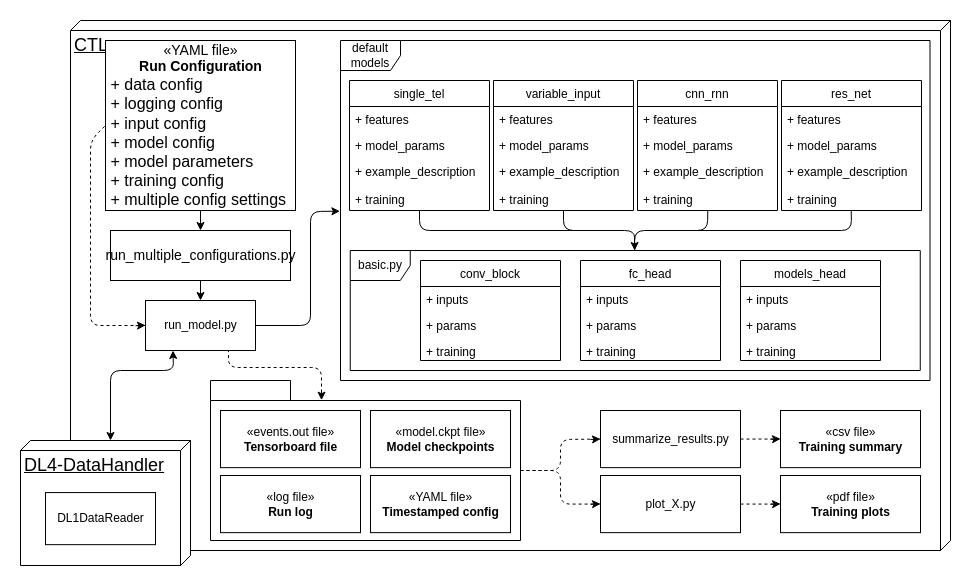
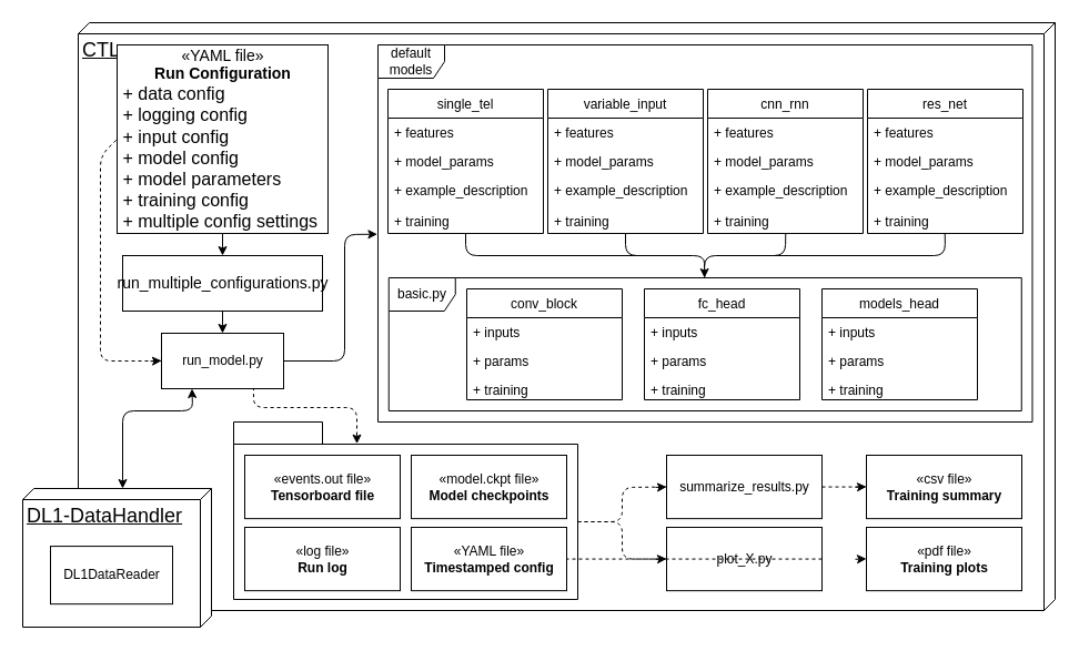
  <mxCell id="0" />
  <mxCell id="1" parent="0" />
  <mxCell id="2" value="&lt;font style=&quot;font-size: 18px&quot;&gt;CTLearn&lt;/font&gt;" style="verticalAlign=top;align=left;spacingTop=8;spacingLeft=2;spacingRight=12;shape=cube;size=10;direction=south;fontStyle=4;html=1;" parent="1" vertex="1"><mxGeometry y="20" width="880" height="530" as="geometry" x="70" /></mxCell>
  <mxCell id="3" value="run_model.py" style="html=1;" parent="1" vertex="1"><mxGeometry x="145" y="300" width="110" height="50" as="geometry" /></mxCell>
  <mxCell id="4" value="" style="group" parent="1" vertex="1" connectable="0"><mxGeometry x="20" y="440" width="180" height="125" as="geometry" /></mxCell>
- <mxCell id="5" value="&lt;font style=&quot;font-size: 18px&quot;&gt;DL4-DataHandler&lt;/font&gt;" style="verticalAlign=top;align=left;spacingTop=8;spacingLeft=2;spacingRight=12;shape=cube;size=10;direction=south;fontStyle=4;html=1;" parent="4" vertex="1"><mxGeometry width="170" height="125" as="geometry" /></mxCell>
+ <mxCell id="5" value="&lt;font style=&quot;font-size: 18px&quot;&gt;DL1-DataHandler&lt;/font&gt;" style="verticalAlign=top;align=left;spacingTop=8;spacingLeft=2;spacingRight=12;shape=cube;size=10;direction=south;fontStyle=4;html=1;" parent="4" vertex="1"><mxGeometry width="170" height="125" as="geometry" /></mxCell>
  <mxCell id="6" value="DL1DataReader" style="html=1;" parent="4" vertex="1"><mxGeometry x="25.0" y="52.083" width="110.0" height="52.083" as="geometry" /></mxCell>
  <mxCell id="7" value="&lt;font style=&quot;font-size: 14px&quot;&gt;«YAML file»&lt;br&gt;&lt;b&gt;Run Configuration&lt;/b&gt;&lt;br&gt;&lt;/font&gt;&lt;div style=&quot;text-align: left&quot;&gt;&lt;span&gt;&lt;font size=&quot;3&quot;&gt;+ data config&lt;/font&gt;&lt;/span&gt;&lt;/div&gt;&lt;div style=&quot;text-align: left&quot;&gt;&lt;span&gt;&lt;font size=&quot;3&quot;&gt;+ logging config&lt;/font&gt;&lt;/span&gt;&lt;/div&gt;&lt;div style=&quot;text-align: left&quot;&gt;&lt;span&gt;&lt;font size=&quot;3&quot;&gt;+ input config&lt;/font&gt;&lt;/span&gt;&lt;/div&gt;&lt;div style=&quot;text-align: left&quot;&gt;&lt;span&gt;&lt;font size=&quot;3&quot;&gt;+ model config&lt;/font&gt;&lt;/span&gt;&lt;/div&gt;&lt;div style=&quot;text-align: left&quot;&gt;&lt;span&gt;&lt;font size=&quot;3&quot;&gt;+ model parameters&lt;/font&gt;&lt;/span&gt;&lt;/div&gt;&lt;div style=&quot;text-align: left&quot;&gt;&lt;span&gt;&lt;font size=&quot;3&quot;&gt;+ training config&lt;/font&gt;&lt;/span&gt;&lt;/div&gt;&lt;div style=&quot;text-align: left&quot;&gt;&lt;font size=&quot;3&quot;&gt;&lt;span&gt;+ multiple config settings&lt;/span&gt;&lt;b&gt;&amp;nbsp;&lt;/b&gt;&lt;/font&gt;&lt;/div&gt;" style="html=1;" parent="1" vertex="1"><mxGeometry x="105" y="40" width="190" height="170" as="geometry" /></mxCell>
  <mxCell id="8" value="&lt;font style=&quot;font-size: 14px&quot;&gt;run_multiple_configurations.py&lt;/font&gt;" style="html=1;" parent="1" vertex="1"><mxGeometry x="110" y="230" width="180" height="50" as="geometry" /></mxCell>
  <mxCell id="9" value="" style="endArrow=classic;html=1;entryX=0.5;entryY=0;entryDx=0;entryDy=0;exitX=0.5;exitY=1;exitDx=0;exitDy=0;" parent="1" source="7" target="8" edge="1"><mxGeometry width="50" height="50" relative="1" as="geometry"><mxPoint x="410" y="290" as="sourcePoint" /><mxPoint x="460" y="240" as="targetPoint" /></mxGeometry></mxCell>
  <mxCell id="10" value="" style="endArrow=classic;html=1;exitX=0.5;exitY=1;exitDx=0;exitDy=0;entryX=0.5;entryY=0;entryDx=0;entryDy=0;" parent="1" source="8" target="3" edge="1"><mxGeometry width="50" height="50" relative="1" as="geometry"><mxPoint x="410" y="290" as="sourcePoint" /><mxPoint x="460" y="240" as="targetPoint" /></mxGeometry></mxCell>
  <mxCell id="11" value="" style="endArrow=none;dashed=1;html=1;entryX=0;entryY=0.5;entryDx=0;entryDy=0;exitX=0;exitY=0.5;exitDx=0;exitDy=0;" parent="1" source="3" target="7" edge="1"><mxGeometry width="50" height="50" relative="1" as="geometry"><mxPoint x="410" y="290" as="sourcePoint" /><mxPoint x="460" y="240" as="targetPoint" /><Array as="points"><mxPoint x="90" y="325" /><mxPoint x="90" y="230" /><mxPoint x="90" y="140" /></Array></mxGeometry></mxCell>
  <mxCell id="12" value="" style="group" parent="1" vertex="1" connectable="0"><mxGeometry x="210" y="380" width="320" height="160" as="geometry" /></mxCell>
  <mxCell id="13" value="" style="shape=folder;fontStyle=1;spacingTop=10;tabWidth=80;tabHeight=20;tabPosition=left;html=1;" parent="12" vertex="1"><mxGeometry width="310" height="160" as="geometry" /></mxCell>
  <mxCell id="14" value="" style="group" parent="12" vertex="1" connectable="0"><mxGeometry x="10" width="290" height="152.14" as="geometry" /></mxCell>
  <mxCell id="15" value="«events.out file»&lt;br&gt;&lt;b&gt;Tensorboard file&lt;/b&gt;&lt;b&gt;&lt;br&gt;&lt;/b&gt;" style="html=1;" parent="14" vertex="1"><mxGeometry y="29.996" width="140" height="57.143" as="geometry" /></mxCell>
  <mxCell id="16" value="«log file»&lt;br&gt;&lt;b&gt;Run log&lt;/b&gt;&lt;b&gt;&lt;br&gt;&lt;/b&gt;" style="html=1;" parent="14" vertex="1"><mxGeometry y="94.997" width="140" height="57.143" as="geometry" /></mxCell>
  <mxCell id="17" value="«model.ckpt file»&lt;br&gt;&lt;b&gt;Model checkpoints&lt;/b&gt;&lt;b&gt;&lt;br&gt;&lt;/b&gt;" style="html=1;" parent="14" vertex="1"><mxGeometry x="150" y="29.996" width="140" height="57.143" as="geometry" /></mxCell>
  <mxCell id="18" value="«YAML file»&lt;br&gt;&lt;b&gt;Timestamped config&lt;/b&gt;&lt;b&gt;&lt;br&gt;&lt;/b&gt;" style="html=1;" parent="14" vertex="1"><mxGeometry x="150" y="94.996" width="140" height="57.143" as="geometry" /></mxCell>
  <mxCell id="19" value="summarize_results.py" style="html=1;" parent="1" vertex="1"><mxGeometry x="600" y="409.996" width="140" height="57.143" as="geometry" /></mxCell>
  <mxCell id="20" value="plot_X.py" style="html=1;" parent="1" vertex="1"><mxGeometry x="600" y="474.996" width="140" height="57.143" as="geometry" /></mxCell>
  <mxCell id="21" value="" style="endArrow=none;dashed=1;html=1;entryX=0;entryY=0.5;entryDx=0;entryDy=0;edgeStyle=orthogonalEdgeStyle;" parent="1" target="20" edge="1"><mxGeometry width="50" height="50" relative="1" as="geometry"><mxPoint x="520" y="470" as="sourcePoint" /><mxPoint x="390" y="320" as="targetPoint" /><Array as="points"><mxPoint x="560" y="470" /><mxPoint x="560" y="504" /></Array></mxGeometry></mxCell>
  <mxCell id="22" value="" style="endArrow=none;dashed=1;html=1;entryX=0;entryY=0.5;entryDx=0;entryDy=0;exitX=0;exitY=0;exitDx=310;exitDy=90;exitPerimeter=0;" parent="1" source="13" target="19" edge="1"><mxGeometry width="50" height="50" relative="1" as="geometry"><mxPoint x="480" y="500" as="sourcePoint" /><mxPoint x="610" y="513.567" as="targetPoint" /><Array as="points"><mxPoint x="560" y="470" /><mxPoint x="560" y="439" /></Array></mxGeometry></mxCell>
  <mxCell id="23" value="«csv file»&lt;br&gt;&lt;b&gt;Training summary&lt;/b&gt;" style="html=1;" parent="1" vertex="1"><mxGeometry x="780" y="409.996" width="140" height="57.143" as="geometry" /></mxCell>
  <mxCell id="24" value="«pdf file»&lt;br&gt;&lt;b&gt;Training plots&lt;/b&gt;" style="html=1;" parent="1" vertex="1"><mxGeometry x="780" y="474.996" width="140" height="57.143" as="geometry" /></mxCell>
  <mxCell id="25" value="" style="endArrow=none;dashed=1;html=1;exitX=1;exitY=0.5;exitDx=0;exitDy=0;entryX=0;entryY=0.5;entryDx=0;entryDy=0;" parent="1" source="19" target="23" edge="1"><mxGeometry width="50" height="50" relative="1" as="geometry"><mxPoint x="480" y="320" as="sourcePoint" /><mxPoint x="530" y="270" as="targetPoint" /></mxGeometry></mxCell>
- <mxCell id="26" value="" style="endArrow=none;dashed=1;html=1;exitX=1;exitY=0.5;exitDx=0;exitDy=0;entryX=0;entryY=0.5;entryDx=0;entryDy=0;" parent="1" source="20" target="24" edge="1"><mxGeometry width="50" height="50" relative="1" as="geometry"><mxPoint x="770" y="448.567" as="sourcePoint" /><mxPoint x="790" y="448.567" as="targetPoint" /></mxGeometry></mxCell>
+ <mxCell id="26" value="" style="endArrow=none;dashed=1;html=1;exitX=1;exitY=0.5;exitDx=0;exitDy=0;" parent="1" source="20" target="18" edge="1"><mxGeometry width="50" height="50" relative="1" as="geometry"><mxPoint x="770" y="448.567" as="sourcePoint" /><mxPoint x="790" y="448.567" as="targetPoint" /></mxGeometry></mxCell>
  <mxCell id="27" value="" style="endArrow=classic;html=1;entryX=0;entryY=0.5;entryDx=0;entryDy=0;" parent="1" target="19" edge="1"><mxGeometry width="50" height="50" relative="1" as="geometry"><mxPoint x="590" y="439" as="sourcePoint" /><mxPoint x="510" y="270" as="targetPoint" /></mxGeometry></mxCell>
  <mxCell id="28" value="" style="endArrow=classic;html=1;entryX=0;entryY=0.5;entryDx=0;entryDy=0;" parent="1" edge="1"><mxGeometry width="50" height="50" relative="1" as="geometry"><mxPoint x="590" y="503.78" as="sourcePoint" /><mxPoint x="600" y="503.347" as="targetPoint" /></mxGeometry></mxCell>
  <mxCell id="29" value="" style="endArrow=classic;html=1;entryX=0;entryY=0.5;entryDx=0;entryDy=0;" parent="1" edge="1"><mxGeometry width="50" height="50" relative="1" as="geometry"><mxPoint x="770" y="503.78" as="sourcePoint" /><mxPoint x="780" y="503.347" as="targetPoint" /></mxGeometry></mxCell>
  <mxCell id="30" value="" style="endArrow=classic;html=1;entryX=0;entryY=0.5;entryDx=0;entryDy=0;" parent="1" edge="1"><mxGeometry width="50" height="50" relative="1" as="geometry"><mxPoint x="770" y="438.78" as="sourcePoint" /><mxPoint x="780" y="438.347" as="targetPoint" /></mxGeometry></mxCell>
  <mxCell id="31" value="" style="endArrow=classic;html=1;entryX=0;entryY=0.5;entryDx=0;entryDy=0;" parent="1" edge="1"><mxGeometry width="50" height="50" relative="1" as="geometry"><mxPoint x="135" y="325.22" as="sourcePoint" /><mxPoint x="145" y="324.787" as="targetPoint" /></mxGeometry></mxCell>
  <mxCell id="32" value="" style="endArrow=none;dashed=1;html=1;entryX=0.754;entryY=1.002;entryDx=0;entryDy=0;entryPerimeter=0;" parent="1" target="3" edge="1"><mxGeometry width="50" height="50" relative="1" as="geometry"><mxPoint x="321" y="398" as="sourcePoint" /><mxPoint x="227.5" y="347" as="targetPoint" /><Array as="points"><mxPoint x="321" y="367" /><mxPoint x="228" y="367" /></Array></mxGeometry></mxCell>
  <mxCell id="33" value="" style="endArrow=classic;startArrow=classic;html=1;entryX=0.25;entryY=1;entryDx=0;entryDy=0;exitX=0;exitY=0;exitDx=0;exitDy=80;exitPerimeter=0;" parent="1" source="5" target="3" edge="1"><mxGeometry width="50" height="50" relative="1" as="geometry"><mxPoint x="510" y="480" as="sourcePoint" /><mxPoint x="560" y="430" as="targetPoint" /><Array as="points"><mxPoint x="110" y="370" /><mxPoint x="173" y="370" /></Array></mxGeometry></mxCell>
  <mxCell id="34" value="" style="group" parent="1" vertex="1" connectable="0"><mxGeometry x="340" y="40" width="589.5" height="340" as="geometry" /></mxCell>
  <mxCell id="35" value="default&lt;br&gt;models" style="shape=umlFrame;whiteSpace=wrap;html=1;" parent="34" vertex="1"><mxGeometry width="589.5" height="340" as="geometry" /></mxCell>
  <mxCell id="36" value="" style="group" parent="34" vertex="1" connectable="0"><mxGeometry x="9" y="40" width="572" height="150" as="geometry" /></mxCell>
  <mxCell id="37" value="cnn_rnn" style="swimlane;fontStyle=0;childLayout=stackLayout;horizontal=1;startSize=26;fillColor=none;horizontalStack=0;resizeParent=1;resizeParentMax=0;resizeLast=0;collapsible=1;marginBottom=0;" parent="36" vertex="1"><mxGeometry x="288" width="140" height="130" as="geometry"><mxRectangle x="414" y="220" width="80" height="26" as="alternateBounds" /></mxGeometry></mxCell>
  <mxCell id="38" value="+ features" style="text;strokeColor=none;fillColor=none;align=left;verticalAlign=top;spacingLeft=4;spacingRight=4;overflow=hidden;rotatable=0;points=[[0,0.5],[1,0.5]];portConstraint=eastwest;" parent="37" vertex="1"><mxGeometry y="26" width="140" height="26" as="geometry" /></mxCell>
  <mxCell id="39" value="+ model_params" style="text;strokeColor=none;fillColor=none;align=left;verticalAlign=top;spacingLeft=4;spacingRight=4;overflow=hidden;rotatable=0;points=[[0,0.5],[1,0.5]];portConstraint=eastwest;" parent="37" vertex="1"><mxGeometry y="52" width="140" height="26" as="geometry" /></mxCell>
  <mxCell id="40" value="+ example_description&#10;&#10;+ training" style="text;strokeColor=none;fillColor=none;align=left;verticalAlign=top;spacingLeft=4;spacingRight=4;overflow=hidden;rotatable=0;points=[[0,0.5],[1,0.5]];portConstraint=eastwest;" parent="37" vertex="1"><mxGeometry y="78" width="140" height="52" as="geometry" /></mxCell>
  <mxCell id="41" value="res_net" style="swimlane;fontStyle=0;childLayout=stackLayout;horizontal=1;startSize=26;fillColor=none;horizontalStack=0;resizeParent=1;resizeParentMax=0;resizeLast=0;collapsible=1;marginBottom=0;" parent="36" vertex="1"><mxGeometry x="432" width="140" height="130" as="geometry"><mxRectangle x="414" y="220" width="80" height="26" as="alternateBounds" /></mxGeometry></mxCell>
  <mxCell id="42" value="+ features" style="text;strokeColor=none;fillColor=none;align=left;verticalAlign=top;spacingLeft=4;spacingRight=4;overflow=hidden;rotatable=0;points=[[0,0.5],[1,0.5]];portConstraint=eastwest;" parent="41" vertex="1"><mxGeometry y="26" width="140" height="26" as="geometry" /></mxCell>
  <mxCell id="43" value="+ model_params" style="text;strokeColor=none;fillColor=none;align=left;verticalAlign=top;spacingLeft=4;spacingRight=4;overflow=hidden;rotatable=0;points=[[0,0.5],[1,0.5]];portConstraint=eastwest;" parent="41" vertex="1"><mxGeometry y="52" width="140" height="26" as="geometry" /></mxCell>
  <mxCell id="44" value="+ example_description&#10;&#10;+ training" style="text;strokeColor=none;fillColor=none;align=left;verticalAlign=top;spacingLeft=4;spacingRight=4;overflow=hidden;rotatable=0;points=[[0,0.5],[1,0.5]];portConstraint=eastwest;" parent="41" vertex="1"><mxGeometry y="78" width="140" height="52" as="geometry" /></mxCell>
  <mxCell id="45" value="variable_input" style="swimlane;fontStyle=0;childLayout=stackLayout;horizontal=1;startSize=26;fillColor=none;horizontalStack=0;resizeParent=1;resizeParentMax=0;resizeLast=0;collapsible=1;marginBottom=0;" parent="36" vertex="1"><mxGeometry x="144" width="140" height="130" as="geometry"><mxRectangle x="414" y="220" width="80" height="26" as="alternateBounds" /></mxGeometry></mxCell>
  <mxCell id="46" value="+ features" style="text;strokeColor=none;fillColor=none;align=left;verticalAlign=top;spacingLeft=4;spacingRight=4;overflow=hidden;rotatable=0;points=[[0,0.5],[1,0.5]];portConstraint=eastwest;" parent="45" vertex="1"><mxGeometry y="26" width="140" height="26" as="geometry" /></mxCell>
  <mxCell id="47" value="+ model_params" style="text;strokeColor=none;fillColor=none;align=left;verticalAlign=top;spacingLeft=4;spacingRight=4;overflow=hidden;rotatable=0;points=[[0,0.5],[1,0.5]];portConstraint=eastwest;" parent="45" vertex="1"><mxGeometry y="52" width="140" height="26" as="geometry" /></mxCell>
  <mxCell id="48" value="+ example_description&#10;&#10;+ training" style="text;strokeColor=none;fillColor=none;align=left;verticalAlign=top;spacingLeft=4;spacingRight=4;overflow=hidden;rotatable=0;points=[[0,0.5],[1,0.5]];portConstraint=eastwest;" parent="45" vertex="1"><mxGeometry y="78" width="140" height="52" as="geometry" /></mxCell>
  <mxCell id="49" value="single_tel" style="swimlane;fontStyle=0;childLayout=stackLayout;horizontal=1;startSize=26;fillColor=none;horizontalStack=0;resizeParent=1;resizeParentMax=0;resizeLast=0;collapsible=1;marginBottom=0;" parent="36" vertex="1"><mxGeometry width="140" height="130" as="geometry"><mxRectangle x="414" y="220" width="80" height="26" as="alternateBounds" /></mxGeometry></mxCell>
  <mxCell id="50" value="+ features" style="text;strokeColor=none;fillColor=none;align=left;verticalAlign=top;spacingLeft=4;spacingRight=4;overflow=hidden;rotatable=0;points=[[0,0.5],[1,0.5]];portConstraint=eastwest;" parent="49" vertex="1"><mxGeometry y="26" width="140" height="26" as="geometry" /></mxCell>
  <mxCell id="51" value="+ model_params" style="text;strokeColor=none;fillColor=none;align=left;verticalAlign=top;spacingLeft=4;spacingRight=4;overflow=hidden;rotatable=0;points=[[0,0.5],[1,0.5]];portConstraint=eastwest;" parent="49" vertex="1"><mxGeometry y="52" width="140" height="26" as="geometry" /></mxCell>
  <mxCell id="52" value="+ example_description&#10;&#10;+ training" style="text;strokeColor=none;fillColor=none;align=left;verticalAlign=top;spacingLeft=4;spacingRight=4;overflow=hidden;rotatable=0;points=[[0,0.5],[1,0.5]];portConstraint=eastwest;" parent="49" vertex="1"><mxGeometry y="78" width="140" height="52" as="geometry" /></mxCell>
  <mxCell id="53" value="" style="endArrow=none;html=1;entryX=0.5;entryY=1;entryDx=0;entryDy=0;entryPerimeter=0;" parent="36" target="48" edge="1"><mxGeometry width="50" height="50" relative="1" as="geometry"><mxPoint x="271" y="150" as="sourcePoint" /><mxPoint x="331" y="140" as="targetPoint" /><Array as="points"><mxPoint x="214" y="150" /></Array></mxGeometry></mxCell>
  <mxCell id="54" value="" style="endArrow=none;html=1;entryX=0.498;entryY=1;entryDx=0;entryDy=0;entryPerimeter=0;" parent="36" target="44" edge="1"><mxGeometry width="50" height="50" relative="1" as="geometry"><mxPoint x="341" y="150" as="sourcePoint" /><mxPoint x="331" y="140" as="targetPoint" /><Array as="points"><mxPoint x="502" y="150" /></Array></mxGeometry></mxCell>
  <mxCell id="55" value="" style="group" parent="34" vertex="1" connectable="0"><mxGeometry x="9.75" y="210" width="570" height="120" as="geometry" /></mxCell>
  <mxCell id="56" value="basic.py" style="shape=umlFrame;whiteSpace=wrap;html=1;" parent="55" vertex="1"><mxGeometry width="570" height="120" as="geometry" /></mxCell>
  <mxCell id="57" value="conv_block" style="swimlane;fontStyle=0;childLayout=stackLayout;horizontal=1;startSize=26;fillColor=none;horizontalStack=0;resizeParent=1;resizeParentMax=0;resizeLast=0;collapsible=1;marginBottom=0;" parent="55" vertex="1"><mxGeometry x="70.25" y="10" width="140" height="100" as="geometry"><mxRectangle x="414" y="220" width="80" height="26" as="alternateBounds" /></mxGeometry></mxCell>
  <mxCell id="58" value="+ inputs" style="text;strokeColor=none;fillColor=none;align=left;verticalAlign=top;spacingLeft=4;spacingRight=4;overflow=hidden;rotatable=0;points=[[0,0.5],[1,0.5]];portConstraint=eastwest;" parent="57" vertex="1"><mxGeometry y="26" width="140" height="26" as="geometry" /></mxCell>
  <mxCell id="59" value="+ params" style="text;strokeColor=none;fillColor=none;align=left;verticalAlign=top;spacingLeft=4;spacingRight=4;overflow=hidden;rotatable=0;points=[[0,0.5],[1,0.5]];portConstraint=eastwest;" parent="57" vertex="1"><mxGeometry y="52" width="140" height="26" as="geometry" /></mxCell>
  <mxCell id="60" value="+ training" style="text;strokeColor=none;fillColor=none;align=left;verticalAlign=top;spacingLeft=4;spacingRight=4;overflow=hidden;rotatable=0;points=[[0,0.5],[1,0.5]];portConstraint=eastwest;" parent="57" vertex="1"><mxGeometry y="78" width="140" height="22" as="geometry" /></mxCell>
  <mxCell id="61" value="fc_head" style="swimlane;fontStyle=0;childLayout=stackLayout;horizontal=1;startSize=26;fillColor=none;horizontalStack=0;resizeParent=1;resizeParentMax=0;resizeLast=0;collapsible=1;marginBottom=0;" parent="55" vertex="1"><mxGeometry x="230.25" y="10" width="140" height="100" as="geometry"><mxRectangle x="414" y="220" width="80" height="26" as="alternateBounds" /></mxGeometry></mxCell>
  <mxCell id="62" value="+ inputs" style="text;strokeColor=none;fillColor=none;align=left;verticalAlign=top;spacingLeft=4;spacingRight=4;overflow=hidden;rotatable=0;points=[[0,0.5],[1,0.5]];portConstraint=eastwest;" parent="61" vertex="1"><mxGeometry y="26" width="140" height="26" as="geometry" /></mxCell>
  <mxCell id="63" value="+ params" style="text;strokeColor=none;fillColor=none;align=left;verticalAlign=top;spacingLeft=4;spacingRight=4;overflow=hidden;rotatable=0;points=[[0,0.5],[1,0.5]];portConstraint=eastwest;" parent="61" vertex="1"><mxGeometry y="52" width="140" height="26" as="geometry" /></mxCell>
  <mxCell id="64" value="+ training" style="text;strokeColor=none;fillColor=none;align=left;verticalAlign=top;spacingLeft=4;spacingRight=4;overflow=hidden;rotatable=0;points=[[0,0.5],[1,0.5]];portConstraint=eastwest;" parent="61" vertex="1"><mxGeometry y="78" width="140" height="22" as="geometry" /></mxCell>
  <mxCell id="65" value="models_head" style="swimlane;fontStyle=0;childLayout=stackLayout;horizontal=1;startSize=26;fillColor=none;horizontalStack=0;resizeParent=1;resizeParentMax=0;resizeLast=0;collapsible=1;marginBottom=0;" parent="55" vertex="1"><mxGeometry x="390.25" y="10" width="140" height="100" as="geometry"><mxRectangle x="414" y="220" width="80" height="26" as="alternateBounds" /></mxGeometry></mxCell>
  <mxCell id="66" value="+ inputs" style="text;strokeColor=none;fillColor=none;align=left;verticalAlign=top;spacingLeft=4;spacingRight=4;overflow=hidden;rotatable=0;points=[[0,0.5],[1,0.5]];portConstraint=eastwest;" parent="65" vertex="1"><mxGeometry y="26" width="140" height="26" as="geometry" /></mxCell>
  <mxCell id="67" value="+ params" style="text;strokeColor=none;fillColor=none;align=left;verticalAlign=top;spacingLeft=4;spacingRight=4;overflow=hidden;rotatable=0;points=[[0,0.5],[1,0.5]];portConstraint=eastwest;" parent="65" vertex="1"><mxGeometry y="52" width="140" height="26" as="geometry" /></mxCell>
  <mxCell id="68" value="+ training" style="text;strokeColor=none;fillColor=none;align=left;verticalAlign=top;spacingLeft=4;spacingRight=4;overflow=hidden;rotatable=0;points=[[0,0.5],[1,0.5]];portConstraint=eastwest;" parent="65" vertex="1"><mxGeometry y="78" width="140" height="22" as="geometry" /></mxCell>
  <mxCell id="69" value="" style="endArrow=classic;html=1;exitX=0.5;exitY=1;exitDx=0;exitDy=0;entryX=0.499;entryY=0;entryDx=0;entryDy=0;entryPerimeter=0;" parent="34" source="49" target="56" edge="1"><mxGeometry width="50" height="50" relative="1" as="geometry"><mxPoint x="310" y="260" as="sourcePoint" /><mxPoint x="294" y="208" as="targetPoint" /><Array as="points"><mxPoint x="79" y="190" /><mxPoint x="294" y="190" /></Array></mxGeometry></mxCell>
  <mxCell id="70" value="" style="endArrow=none;html=1;entryX=0.502;entryY=1;entryDx=0;entryDy=0;entryPerimeter=0;exitX=0.499;exitY=0;exitDx=0;exitDy=0;exitPerimeter=0;" parent="34" source="56" target="40" edge="1"><mxGeometry width="50" height="50" relative="1" as="geometry"><mxPoint x="290" y="230" as="sourcePoint" /><mxPoint x="340" y="180" as="targetPoint" /><Array as="points"><mxPoint x="294" y="190" /><mxPoint x="367" y="190" /></Array></mxGeometry></mxCell>
  <mxCell id="71" value="" style="endArrow=classic;html=1;exitX=1;exitY=0.5;exitDx=0;exitDy=0;entryX=-0.001;entryY=0.502;entryDx=0;entryDy=0;entryPerimeter=0;" parent="1" source="3" target="35" edge="1"><mxGeometry width="50" height="50" relative="1" as="geometry"><mxPoint x="480" y="310" as="sourcePoint" /><mxPoint x="530" y="260" as="targetPoint" /><Array as="points"><mxPoint x="310" y="325" /><mxPoint x="310" y="211" /></Array></mxGeometry></mxCell>
  <mxCell id="72" value="" style="endArrow=classic;html=1;entryX=0.355;entryY=0.123;entryDx=0;entryDy=0;entryPerimeter=0;" parent="1" edge="1"><mxGeometry width="50" height="50" relative="1" as="geometry"><mxPoint x="321" y="390" as="sourcePoint" /><mxPoint x="321.05" y="399.68" as="targetPoint" /></mxGeometry></mxCell>
